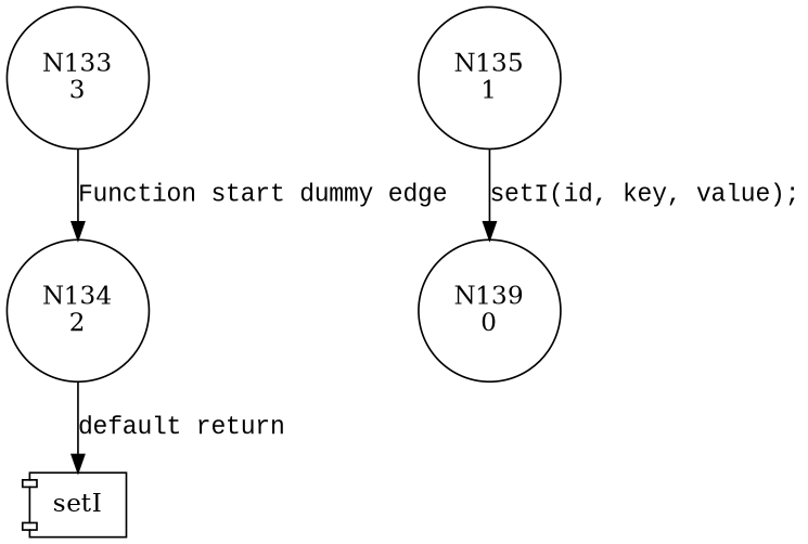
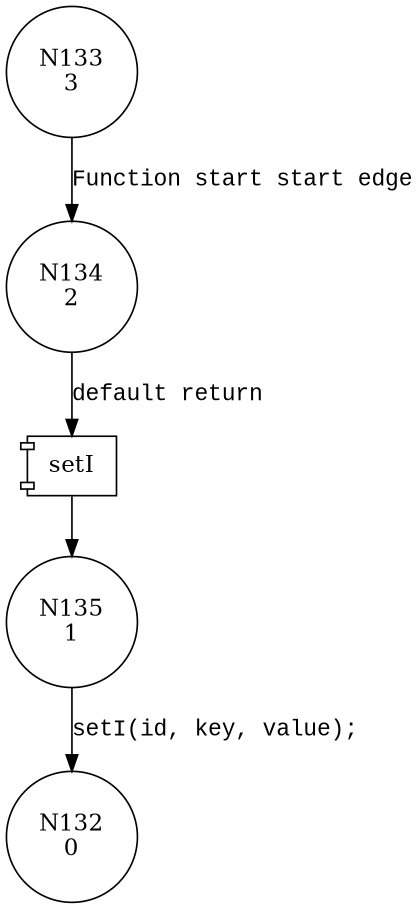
  digraph {
    node [shape=circle]
    edge [fontname="Courier New"]
    n1 [label="N133\n3"]
    n2 [label="N134\n2"]
    n3 [label=setI shape=component]
    n4 [label="N135\n1"]
-   n5 [label="N139\n0"]
-   n1 -> n2 [label="Function start dummy edge"]
+   n5 [label="N132\n0"]
+   n1 -> n2 [label="Function start start edge"]
    n2 -> n3 [label="default return"]
+   n3 -> n4
    n4 -> n5 [label="setI(id, key, value);"]
  }
